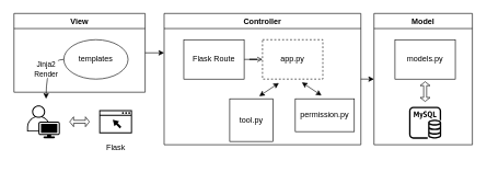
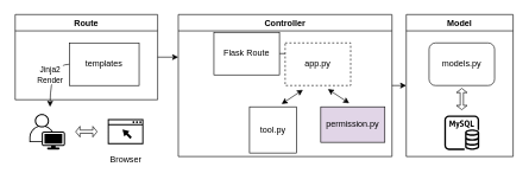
  <mxCell id="0" />
  <mxCell id="1" parent="0" />
  <mxCell id="2" value="" style="sketch=0;pointerEvents=1;shadow=0;dashed=0;html=1;strokeColor=none;fillColor=#000000;aspect=fixed;labelPosition=center;verticalLabelPosition=bottom;verticalAlign=top;align=center;outlineConnect=0;shape=mxgraph.vvd.web_browser;" vertex="1" parent="1"><mxGeometry x="150" y="167.25" width="50" height="35.5" as="geometry" /></mxCell>
  <mxCell id="3" value="" style="points=[[0.35,0,0],[0.98,0.51,0],[1,0.71,0],[0.67,1,0],[0,0.795,0],[0,0.65,0]];verticalLabelPosition=bottom;sketch=0;html=1;verticalAlign=top;aspect=fixed;align=center;pointerEvents=1;shape=mxgraph.cisco19.user;fillColor=#000000;strokeColor=none;" vertex="1" parent="1"><mxGeometry x="40" y="160" width="50" height="50" as="geometry" /></mxCell>
- <mxCell id="4" value="Flask" style="text;html=1;align=center;verticalAlign=middle;resizable=0;points=[];autosize=1;strokeColor=none;fillColor=none;" vertex="1" parent="1"><mxGeometry x="140" y="210" width="70" height="30" as="geometry" /></mxCell>
+ <mxCell id="4" value="Browser" style="text;html=1;align=center;verticalAlign=middle;resizable=0;points=[];autosize=1;strokeColor=none;fillColor=none;" vertex="1" parent="1"><mxGeometry x="140" y="210" width="70" height="30" as="geometry" /></mxCell>
  <mxCell id="5" value="" style="shape=doubleArrow;whiteSpace=wrap;html=1;" vertex="1" parent="1"><mxGeometry x="105" y="177.5" width="30" height="15" as="geometry" /></mxCell>
  <mxCell id="6" style="edgeStyle=orthogonalEdgeStyle;rounded=0;orthogonalLoop=1;jettySize=auto;html=1;exitX=1;exitY=0.5;exitDx=0;exitDy=0;" edge="1" parent="1" source="7"><mxGeometry relative="1" as="geometry"><mxPoint x="249" y="80" as="targetPoint" /></mxGeometry></mxCell>
- <mxCell id="7" value="View" style="swimlane;" vertex="1" parent="1"><mxGeometry x="20" y="20" width="200" height="120" as="geometry" /></mxCell>
- <mxCell id="8" value="&lt;font face=&quot;Arial&quot;&gt;templates&lt;/font&gt;" style="ellipse;whiteSpace=wrap;html=1;" vertex="1" parent="7"><mxGeometry x="76" y="40" width="98" height="60" as="geometry" /></mxCell>
+ <mxCell id="7" value="Route" style="swimlane;" vertex="1" parent="1"><mxGeometry x="20" y="20" width="200" height="120" as="geometry" /></mxCell>
+ <mxCell id="8" value="&lt;font face=&quot;Arial&quot;&gt;templates&lt;/font&gt;" style="rounded=0;whiteSpace=wrap;html=1;" vertex="1" parent="7"><mxGeometry x="76" y="40" width="98" height="60" as="geometry" /></mxCell>
  <mxCell id="9" value="Model" style="swimlane;" vertex="1" parent="1"><mxGeometry x="569" y="20" width="150" height="200" as="geometry" /></mxCell>
- <mxCell id="10" value="&lt;font face=&quot;Arial&quot;&gt;models.py&lt;/font&gt;" style="rounded=0;whiteSpace=wrap;html=1;" vertex="1" parent="9"><mxGeometry x="32" y="40" width="92" height="60" as="geometry" /></mxCell>
+ <mxCell id="10" value="&lt;font face=&quot;Arial&quot;&gt;models.py&lt;/font&gt;" style="whiteSpace=wrap;html=1;rounded=1;" vertex="1" parent="9"><mxGeometry x="32" y="40" width="92" height="60" as="geometry" /></mxCell>
  <mxCell id="11" value="" style="shape=doubleArrow;whiteSpace=wrap;html=1;direction=south;" vertex="1" parent="9"><mxGeometry x="70.5" y="104" width="15" height="30" as="geometry" /></mxCell>
  <mxCell id="12" value="" style="sketch=0;outlineConnect=0;fontColor=#232F3E;gradientColor=none;fillColor=#000000;strokeColor=none;dashed=0;verticalLabelPosition=bottom;verticalAlign=top;align=center;html=1;fontSize=12;fontStyle=0;aspect=fixed;pointerEvents=1;shape=mxgraph.aws4.rds_mysql_instance;" vertex="1" parent="9"><mxGeometry x="53.5" y="142" width="49" height="49" as="geometry" /></mxCell>
  <mxCell id="13" value="" style="edgeStyle=orthogonalEdgeStyle;rounded=0;orthogonalLoop=1;jettySize=auto;html=1;" edge="1" parent="1" source="14"><mxGeometry relative="1" as="geometry"><mxPoint x="569" y="120" as="targetPoint" /></mxGeometry></mxCell>
  <mxCell id="14" value="Controller" style="swimlane;startSize=23;" vertex="1" parent="1"><mxGeometry x="249" y="20" width="300" height="200" as="geometry" /></mxCell>
  <mxCell id="15" value="" style="edgeStyle=orthogonalEdgeStyle;rounded=0;orthogonalLoop=1;jettySize=auto;html=1;endArrow=open;" edge="1" parent="14" source="16" target="17"><mxGeometry relative="1" as="geometry" /></mxCell>
- <mxCell id="16" value="&lt;font face=&quot;Arial&quot;&gt;Flask Route&lt;/font&gt;" style="rounded=0;whiteSpace=wrap;html=1;" vertex="1" parent="14"><mxGeometry x="30" y="40" width="92" height="60" as="geometry" /></mxCell>
+ <mxCell id="16" value="&lt;font face=&quot;Arial&quot;&gt;Flask Route&lt;/font&gt;" style="rounded=0;whiteSpace=wrap;html=1;" vertex="1" parent="14"><mxGeometry x="50" y="25" width="92" height="60" as="geometry" /></mxCell>
  <mxCell id="17" value="&lt;font face=&quot;Arial&quot;&gt;app.py&lt;/font&gt;" style="rounded=0;whiteSpace=wrap;html=1;dashed=1;" vertex="1" parent="14"><mxGeometry x="150" y="40" width="92" height="60" as="geometry" /></mxCell>
  <mxCell id="18" value="&lt;font face=&quot;Arial&quot;&gt;tool.py&lt;/font&gt;" style="rounded=0;whiteSpace=wrap;html=1;" vertex="1" parent="14"><mxGeometry x="100" y="130" width="66" height="65" as="geometry" /></mxCell>
- <mxCell id="19" value="&lt;font face=&quot;Arial&quot;&gt;permission.py&lt;/font&gt;" style="rounded=0;whiteSpace=wrap;html=1;" vertex="1" parent="14"><mxGeometry x="200" y="130" width="90" height="50" as="geometry" /></mxCell>
+ <mxCell id="19" value="&lt;font face=&quot;Arial&quot;&gt;permission.py&lt;/font&gt;" style="rounded=0;whiteSpace=wrap;html=1;fillColor=#e1d5e7;" vertex="1" parent="14"><mxGeometry x="200" y="130" width="90" height="50" as="geometry" /></mxCell>
  <mxCell id="20" value="" style="endArrow=classic;startArrow=classic;html=1;rounded=0;" edge="1" parent="14"><mxGeometry width="50" height="50" relative="1" as="geometry"><mxPoint x="145" y="126" as="sourcePoint" /><mxPoint x="175" y="106" as="targetPoint" /></mxGeometry></mxCell>
  <mxCell id="21" value="" style="endArrow=classic;startArrow=classic;html=1;rounded=0;" edge="1" parent="14"><mxGeometry width="50" height="50" relative="1" as="geometry"><mxPoint x="240" y="125" as="sourcePoint" /><mxPoint x="210" y="105" as="targetPoint" /></mxGeometry></mxCell>
  <mxCell id="22" value="" style="endArrow=classic;html=1;rounded=0;exitX=0;exitY=0.5;exitDx=0;exitDy=0;edgeStyle=orthogonalEdgeStyle;curved=1;" edge="1" parent="1" source="8"><mxGeometry width="50" height="50" relative="1" as="geometry"><mxPoint x="479" y="69" as="sourcePoint" /><mxPoint x="69" y="150" as="targetPoint" /></mxGeometry></mxCell>
  <mxCell id="23" value="&lt;div&gt;Jinja2&lt;/div&gt;&lt;div&gt;Render&lt;br&gt;&lt;/div&gt;" style="edgeLabel;html=1;align=center;verticalAlign=middle;resizable=0;points=[];" vertex="1" connectable="0" parent="22"><mxGeometry x="-0.044" y="-1" relative="1" as="geometry"><mxPoint as="offset" /></mxGeometry></mxCell>
